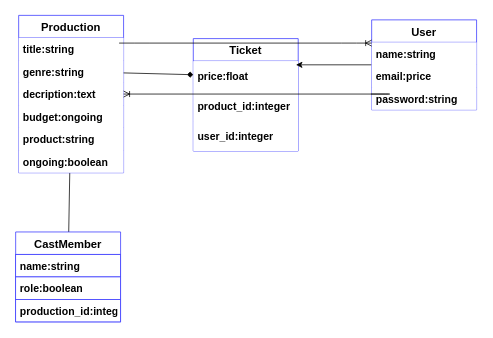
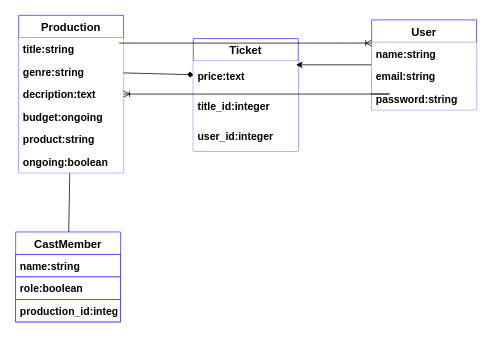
  <mxCell id="0" />
  <mxCell id="1" parent="0" />
  <mxCell id="2" value="" style="edgeStyle=none;html=1;fontSize=15;fontColor=#000000;" edge="1" parent="1" source="3" target="20"><mxGeometry relative="1" as="geometry" /></mxCell>
  <mxCell id="3" value="Production" style="swimlane;fontStyle=1;childLayout=stackLayout;horizontal=1;startSize=30;horizontalStack=0;resizeParent=1;resizeParentMax=0;resizeLast=0;collapsible=1;marginBottom=0;strokeColor=#3333FF;fontColor=#000000;fillColor=#FFFFFF;fontSize=15;" vertex="1" parent="1"><mxGeometry x="24" y="20" width="140" height="210" as="geometry" /></mxCell>
  <mxCell id="4" value="title:string" style="text;strokeColor=none;fillColor=#FFFFFF;align=left;verticalAlign=middle;spacingLeft=4;spacingRight=4;overflow=hidden;points=[[0,0.5],[1,0.5]];portConstraint=eastwest;rotatable=0;fontColor=#000000;fontStyle=1;fontSize=14;" vertex="1" parent="3"><mxGeometry y="30" width="140" height="30" as="geometry" /></mxCell>
  <mxCell id="5" value="genre:string" style="text;strokeColor=none;fillColor=#FFFFFF;align=left;verticalAlign=middle;spacingLeft=4;spacingRight=4;overflow=hidden;points=[[0,0.5],[1,0.5]];portConstraint=eastwest;rotatable=0;fontColor=#000000;fontStyle=1;fontSize=14;" vertex="1" parent="3"><mxGeometry y="60" width="140" height="30" as="geometry" /></mxCell>
  <mxCell id="6" value="decription:text" style="text;strokeColor=none;fillColor=#FFFFFF;align=left;verticalAlign=middle;spacingLeft=4;spacingRight=4;overflow=hidden;points=[[0,0.5],[1,0.5]];portConstraint=eastwest;rotatable=0;fontColor=#000000;fontStyle=1;fontSize=14;" vertex="1" parent="3"><mxGeometry y="90" width="140" height="30" as="geometry" /></mxCell>
  <mxCell id="7" value="budget:ongoing" style="text;strokeColor=none;fillColor=#FFFFFF;align=left;verticalAlign=middle;spacingLeft=4;spacingRight=4;overflow=hidden;points=[[0,0.5],[1,0.5]];portConstraint=eastwest;rotatable=0;fontColor=#000000;fontStyle=1;fontSize=14;" vertex="1" parent="3"><mxGeometry y="120" width="140" height="30" as="geometry" /></mxCell>
  <mxCell id="8" value="product:string" style="text;strokeColor=none;fillColor=#FFFFFF;align=left;verticalAlign=middle;spacingLeft=4;spacingRight=4;overflow=hidden;points=[[0,0.5],[1,0.5]];portConstraint=eastwest;rotatable=0;fontColor=#000000;fontStyle=1;fontSize=14;" vertex="1" parent="3"><mxGeometry y="150" width="140" height="30" as="geometry" /></mxCell>
  <mxCell id="9" value="ongoing:boolean" style="text;strokeColor=none;fillColor=#FFFFFF;align=left;verticalAlign=middle;spacingLeft=4;spacingRight=4;overflow=hidden;points=[[0,0.5],[1,0.5]];portConstraint=eastwest;rotatable=0;fontColor=#000000;fontStyle=1;fontSize=14;" vertex="1" parent="3"><mxGeometry y="180" width="140" height="30" as="geometry" /></mxCell>
  <mxCell id="10" value="Ticket" style="swimlane;fontStyle=1;childLayout=stackLayout;horizontal=1;startSize=30;horizontalStack=0;resizeParent=1;resizeParentMax=0;resizeLast=0;collapsible=1;marginBottom=0;fillColor=#FFFFFF;fontColor=#000000;strokeColor=#3333FF;fontSize=15;" vertex="1" parent="1"><mxGeometry x="257" y="51" width="140" height="150" as="geometry" /></mxCell>
- <mxCell id="11" value="price:float" style="text;strokeColor=none;fillColor=#FFFFFF;align=left;verticalAlign=middle;spacingLeft=4;spacingRight=4;overflow=hidden;points=[[0,0.5],[1,0.5]];portConstraint=eastwest;rotatable=0;fontColor=#000000;fontStyle=1;fontSize=14;" vertex="1" parent="10"><mxGeometry y="30" width="140" height="40" as="geometry" /></mxCell>
- <mxCell id="12" value="product_id:integer" style="text;strokeColor=none;fillColor=#FFFFFF;align=left;verticalAlign=middle;spacingLeft=4;spacingRight=4;overflow=hidden;points=[[0,0.5],[1,0.5]];portConstraint=eastwest;rotatable=0;fontColor=#000000;fontStyle=1;fontSize=14;" vertex="1" parent="10"><mxGeometry y="70" width="140" height="40" as="geometry" /></mxCell>
+ <mxCell id="11" value="price:text" style="text;strokeColor=none;fillColor=#FFFFFF;align=left;verticalAlign=middle;spacingLeft=4;spacingRight=4;overflow=hidden;points=[[0,0.5],[1,0.5]];portConstraint=eastwest;rotatable=0;fontColor=#000000;fontStyle=1;fontSize=14;" vertex="1" parent="10"><mxGeometry y="30" width="140" height="40" as="geometry" /></mxCell>
+ <mxCell id="12" value="title_id:integer" style="text;strokeColor=none;fillColor=#FFFFFF;align=left;verticalAlign=middle;spacingLeft=4;spacingRight=4;overflow=hidden;points=[[0,0.5],[1,0.5]];portConstraint=eastwest;rotatable=0;fontColor=#000000;fontStyle=1;fontSize=14;" vertex="1" parent="10"><mxGeometry y="70" width="140" height="40" as="geometry" /></mxCell>
  <mxCell id="13" value="user_id:integer" style="text;strokeColor=none;fillColor=#FFFFFF;align=left;verticalAlign=middle;spacingLeft=4;spacingRight=4;overflow=hidden;points=[[0,0.5],[1,0.5]];portConstraint=eastwest;rotatable=0;fontColor=#000000;fontStyle=1;fontSize=14;" vertex="1" parent="10"><mxGeometry y="110" width="140" height="40" as="geometry" /></mxCell>
  <mxCell id="14" value="" style="edgeStyle=none;html=1;fontSize=15;fontColor=#000000;" edge="1" parent="1" source="15"><mxGeometry relative="1" as="geometry"><mxPoint x="394" y="86" as="targetPoint" /></mxGeometry></mxCell>
  <mxCell id="15" value="User" style="swimlane;fontStyle=1;childLayout=stackLayout;horizontal=1;startSize=30;horizontalStack=0;resizeParent=1;resizeParentMax=0;resizeLast=0;collapsible=1;marginBottom=0;gradientColor=none;swimlaneFillColor=none;fontColor=#000000;fillColor=#FFFFFF;strokeColor=#3333FF;fontSize=15;" vertex="1" parent="1"><mxGeometry x="495" y="26" width="140" height="120" as="geometry" /></mxCell>
  <mxCell id="16" value="name:string" style="text;strokeColor=none;fillColor=#FFFFFF;align=left;verticalAlign=middle;spacingLeft=4;spacingRight=4;overflow=hidden;points=[[0,0.5],[1,0.5]];portConstraint=eastwest;rotatable=0;fontColor=#000000;fontStyle=1;fontSize=14;" vertex="1" parent="15"><mxGeometry y="30" width="140" height="30" as="geometry" /></mxCell>
- <mxCell id="17" value="email:price" style="text;strokeColor=none;fillColor=#FFFFFF;align=left;verticalAlign=middle;spacingLeft=4;spacingRight=4;overflow=hidden;points=[[0,0.5],[1,0.5]];portConstraint=eastwest;rotatable=0;fontColor=#000000;fontStyle=1;fontSize=14;" vertex="1" parent="15"><mxGeometry y="60" width="140" height="30" as="geometry" /></mxCell>
+ <mxCell id="17" value="email:string" style="text;strokeColor=none;fillColor=#FFFFFF;align=left;verticalAlign=middle;spacingLeft=4;spacingRight=4;overflow=hidden;points=[[0,0.5],[1,0.5]];portConstraint=eastwest;rotatable=0;fontColor=#000000;fontStyle=1;fontSize=14;" vertex="1" parent="15"><mxGeometry y="60" width="140" height="30" as="geometry" /></mxCell>
  <mxCell id="18" value="password:string" style="text;strokeColor=none;fillColor=#FFFFFF;align=left;verticalAlign=middle;spacingLeft=4;spacingRight=4;overflow=hidden;points=[[0,0.5],[1,0.5]];portConstraint=eastwest;rotatable=0;fontColor=#000000;fontStyle=1;fontSize=14;" vertex="1" parent="15"><mxGeometry y="90" width="140" height="30" as="geometry" /></mxCell>
  <mxCell id="19" value="CastMember" style="swimlane;fontStyle=1;childLayout=stackLayout;horizontal=1;startSize=30;horizontalStack=0;resizeParent=1;resizeParentMax=0;resizeLast=0;collapsible=1;marginBottom=0;fillColor=#FFFFFF;strokeColor=#3333FF;fontColor=#000000;fontSize=15;" vertex="1" parent="1"><mxGeometry x="20" y="309" width="140" height="120" as="geometry" /></mxCell>
  <mxCell id="20" value="name:string" style="text;strokeColor=#3333FF;fillColor=#FFFFFF;align=left;verticalAlign=middle;spacingLeft=4;spacingRight=4;overflow=hidden;points=[[0,0.5],[1,0.5]];portConstraint=eastwest;rotatable=0;fontColor=#000000;fontSize=14;fontStyle=1" vertex="1" parent="19"><mxGeometry y="30" width="140" height="30" as="geometry" /></mxCell>
  <mxCell id="21" value="role:boolean" style="text;strokeColor=#3333FF;fillColor=#FFFFFF;align=left;verticalAlign=middle;spacingLeft=4;spacingRight=4;overflow=hidden;points=[[0,0.5],[1,0.5]];portConstraint=eastwest;rotatable=0;fontColor=#000000;fontSize=14;fontStyle=1" vertex="1" parent="19"><mxGeometry y="60" width="140" height="30" as="geometry" /></mxCell>
  <mxCell id="22" value="production_id:integer" style="text;strokeColor=#3333FF;fillColor=#FFFFFF;align=left;verticalAlign=middle;spacingLeft=4;spacingRight=4;overflow=hidden;points=[[0,0.5],[1,0.5]];portConstraint=eastwest;rotatable=0;fontColor=#000000;fontSize=14;fontStyle=1" vertex="1" parent="19"><mxGeometry y="90" width="140" height="30" as="geometry" /></mxCell>
  <mxCell id="23" value="" style="edgeStyle=none;html=1;fontSize=15;fontColor=#000000;endArrow=diamond;" edge="1" parent="1" source="5" target="11"><mxGeometry relative="1" as="geometry" /></mxCell>
  <mxCell id="24" value="" style="edgeStyle=entityRelationEdgeStyle;fontSize=12;html=1;endArrow=ERoneToMany;fontColor=#000000;" edge="1" parent="1"><mxGeometry width="100" height="100" relative="1" as="geometry"><mxPoint x="158" y="57" as="sourcePoint" /><mxPoint x="495" y="57" as="targetPoint" /></mxGeometry></mxCell>
  <mxCell id="25" value="" style="edgeStyle=entityRelationEdgeStyle;fontSize=12;html=1;endArrow=ERoneToMany;fontColor=#000000;entryX=1;entryY=0.5;entryDx=0;entryDy=0;" edge="1" parent="1" target="3"><mxGeometry width="100" height="100" relative="1" as="geometry"><mxPoint x="494" y="125" as="sourcePoint" /><mxPoint x="501" y="131" as="targetPoint" /></mxGeometry></mxCell>
